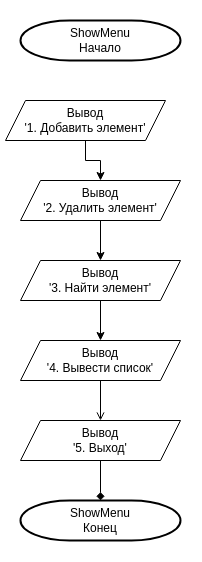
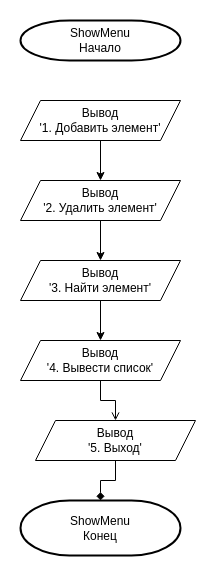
  <mxCell id="0" />
  <mxCell id="1" parent="0" />
  <mxCell id="2" value="ShowMenu&lt;div&gt;Начало&lt;/div&gt;" style="strokeWidth=2;html=1;shape=mxgraph.flowchart.terminator;whiteSpace=wrap;" vertex="1" parent="1"><mxGeometry x="20" y="20" width="160" height="40" as="geometry" /></mxCell>
  <mxCell id="3" style="edgeStyle=orthogonalEdgeStyle;rounded=0;orthogonalLoop=1;jettySize=auto;html=1;entryX=0.5;entryY=0;entryDx=0;entryDy=0;" edge="1" parent="1" source="4" target="6"><mxGeometry relative="1" as="geometry" /></mxCell>
- <mxCell id="4" value="Вывод&lt;div&gt;'1. Добавить элемент'&lt;/div&gt;" style="shape=parallelogram;perimeter=parallelogramPerimeter;whiteSpace=wrap;html=1;fixedSize=1;" vertex="1" parent="1"><mxGeometry x="5" y="100" width="160" height="40" as="geometry" /></mxCell>
+ <mxCell id="4" value="Вывод&lt;div&gt;'1. Добавить элемент'&lt;/div&gt;" style="shape=parallelogram;perimeter=parallelogramPerimeter;whiteSpace=wrap;html=1;fixedSize=1;" vertex="1" parent="1"><mxGeometry x="20" y="100" width="160" height="40" as="geometry" /></mxCell>
  <mxCell id="5" style="edgeStyle=orthogonalEdgeStyle;rounded=0;orthogonalLoop=1;jettySize=auto;html=1;entryX=0.5;entryY=0;entryDx=0;entryDy=0;" edge="1" parent="1" source="6" target="8"><mxGeometry relative="1" as="geometry" /></mxCell>
  <mxCell id="6" value="Вывод&lt;div&gt;'2. Удалить элемент'&lt;/div&gt;" style="shape=parallelogram;perimeter=parallelogramPerimeter;whiteSpace=wrap;html=1;fixedSize=1;" vertex="1" parent="1"><mxGeometry x="20" y="180" width="160" height="40" as="geometry" /></mxCell>
  <mxCell id="7" style="edgeStyle=orthogonalEdgeStyle;rounded=0;orthogonalLoop=1;jettySize=auto;html=1;entryX=0.5;entryY=0;entryDx=0;entryDy=0;" edge="1" parent="1" source="8" target="12"><mxGeometry relative="1" as="geometry" /></mxCell>
  <mxCell id="8" value="Вывод&lt;div&gt;'3. Найти элемент'&lt;/div&gt;" style="shape=parallelogram;perimeter=parallelogramPerimeter;whiteSpace=wrap;html=1;fixedSize=1;" vertex="1" parent="1"><mxGeometry x="20" y="260" width="160" height="40" as="geometry" /></mxCell>
  <mxCell id="9" style="edgeStyle=orthogonalEdgeStyle;rounded=0;orthogonalLoop=1;jettySize=auto;html=1;endArrow=diamond;" edge="1" parent="1" source="10" target="13"><mxGeometry relative="1" as="geometry" /></mxCell>
- <mxCell id="10" value="Вывод&lt;div&gt;'5. Выход'&lt;/div&gt;" style="shape=parallelogram;perimeter=parallelogramPerimeter;whiteSpace=wrap;html=1;fixedSize=1;" vertex="1" parent="1"><mxGeometry x="20" y="420" width="160" height="40" as="geometry" /></mxCell>
+ <mxCell id="10" value="Вывод&lt;div&gt;'5. Выход'&lt;/div&gt;" style="shape=parallelogram;perimeter=parallelogramPerimeter;whiteSpace=wrap;html=1;fixedSize=1;" vertex="1" parent="1"><mxGeometry x="35" y="420" width="160" height="40" as="geometry" /></mxCell>
  <mxCell id="11" style="edgeStyle=orthogonalEdgeStyle;rounded=0;orthogonalLoop=1;jettySize=auto;html=1;entryX=0.5;entryY=0;entryDx=0;entryDy=0;endArrow=open;" edge="1" parent="1" source="12" target="10"><mxGeometry relative="1" as="geometry" /></mxCell>
  <mxCell id="12" value="Вывод&lt;div&gt;'4. Вывести список'&lt;/div&gt;" style="shape=parallelogram;perimeter=parallelogramPerimeter;whiteSpace=wrap;html=1;fixedSize=1;" vertex="1" parent="1"><mxGeometry x="20" y="340" width="160" height="40" as="geometry" /></mxCell>
- <mxCell id="13" value="ShowMenu&lt;div&gt;Конец&lt;/div&gt;" style="strokeWidth=2;html=1;shape=mxgraph.flowchart.terminator;whiteSpace=wrap;" vertex="1" parent="1"><mxGeometry x="20" y="500" width="160" height="40" as="geometry" /></mxCell>
+ <mxCell id="13" value="ShowMenu&lt;div&gt;Конец&lt;/div&gt;" style="strokeWidth=2;html=1;shape=mxgraph.flowchart.terminator;whiteSpace=wrap;" vertex="1" parent="1"><mxGeometry x="20" y="500" width="160" height="55" as="geometry" /></mxCell>
